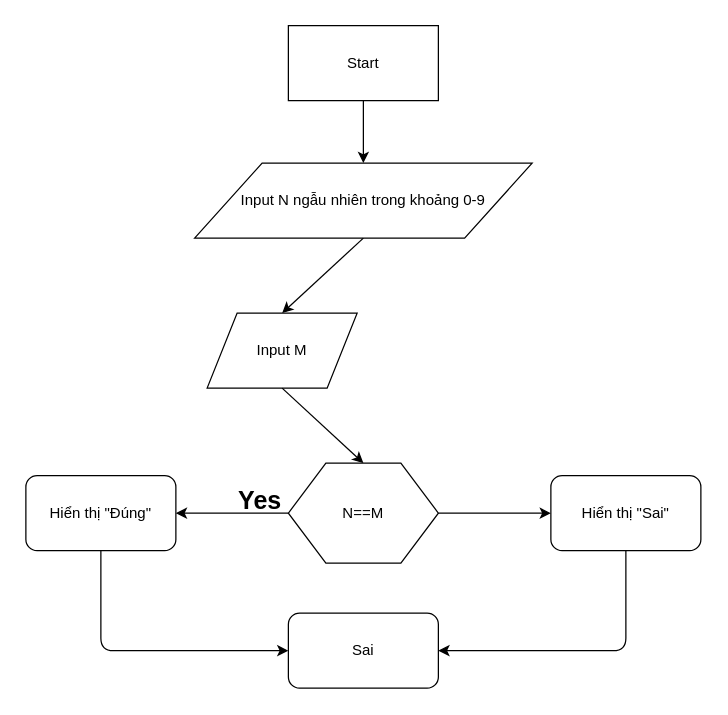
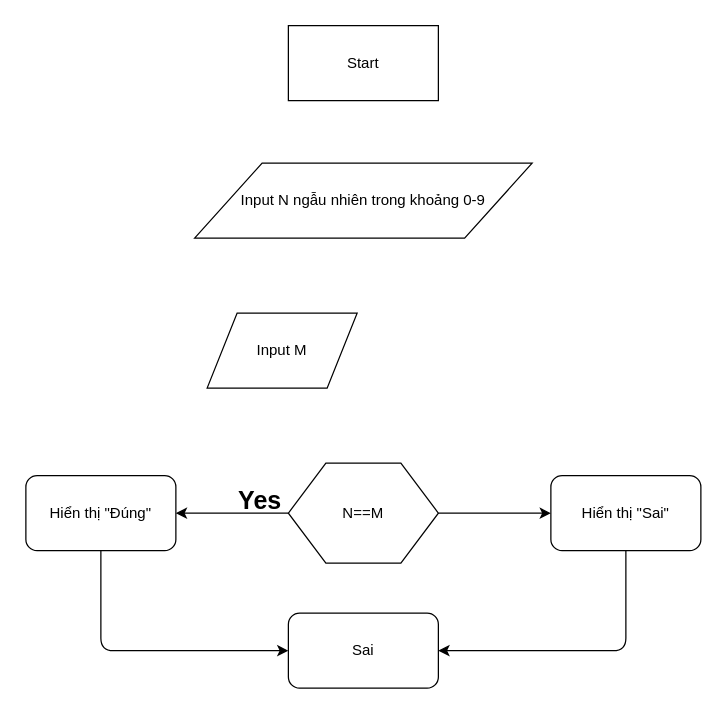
  <mxCell id="0" />
  <mxCell id="1" parent="0" />
  <mxCell id="2" value="Start" style="whiteSpace=wrap;html=1;rounded=0;" vertex="1" parent="1"><mxGeometry x="230" y="20" width="120" height="60" as="geometry" /></mxCell>
  <mxCell id="3" value="Input N ngẫu nhiên trong khoảng 0-9" style="shape=parallelogram;perimeter=parallelogramPerimeter;whiteSpace=wrap;html=1;" vertex="1" parent="1"><mxGeometry x="155" y="130" width="270" height="60" as="geometry" /></mxCell>
  <mxCell id="4" value="N==M" style="shape=hexagon;perimeter=hexagonPerimeter2;whiteSpace=wrap;html=1;" vertex="1" parent="1"><mxGeometry x="230" y="370" width="120" height="80" as="geometry" /></mxCell>
  <mxCell id="5" value="Hiển thị &quot;Đúng&quot;" style="rounded=1;whiteSpace=wrap;html=1;" vertex="1" parent="1"><mxGeometry x="20" y="380" width="120" height="60" as="geometry" /></mxCell>
  <mxCell id="6" value="Hiển thị &quot;Sai&quot;" style="rounded=1;whiteSpace=wrap;html=1;" vertex="1" parent="1"><mxGeometry x="440" y="380" width="120" height="60" as="geometry" /></mxCell>
  <mxCell id="7" value="Sai" style="rounded=1;whiteSpace=wrap;html=1;" vertex="1" parent="1"><mxGeometry x="230" y="490" width="120" height="60" as="geometry" /></mxCell>
  <mxCell id="8" value="Input M" style="shape=parallelogram;perimeter=parallelogramPerimeter;whiteSpace=wrap;html=1;" vertex="1" parent="1"><mxGeometry x="165" y="250" width="120" height="60" as="geometry" /></mxCell>
- <mxCell id="9" value="" style="endArrow=classic;html=1;exitX=0.5;exitY=1;exitDx=0;exitDy=0;entryX=0.5;entryY=0;entryDx=0;entryDy=0;" edge="1" parent="1" source="2" target="3"><mxGeometry width="50" height="50" relative="1" as="geometry"><mxPoint x="300" y="210" as="sourcePoint" /><mxPoint x="350" y="160" as="targetPoint" /></mxGeometry></mxCell>
- <mxCell id="10" value="" style="endArrow=classic;html=1;exitX=0.5;exitY=1;exitDx=0;exitDy=0;entryX=0.5;entryY=0;entryDx=0;entryDy=0;" edge="1" parent="1" source="3" target="8"><mxGeometry width="50" height="50" relative="1" as="geometry"><mxPoint x="300" y="210" as="sourcePoint" /><mxPoint x="350" y="160" as="targetPoint" /></mxGeometry></mxCell>
- <mxCell id="11" value="" style="endArrow=classic;html=1;exitX=0.5;exitY=1;exitDx=0;exitDy=0;entryX=0.5;entryY=0;entryDx=0;entryDy=0;" edge="1" parent="1" source="8" target="4"><mxGeometry width="50" height="50" relative="1" as="geometry"><mxPoint x="300" y="410" as="sourcePoint" /><mxPoint x="350" y="360" as="targetPoint" /></mxGeometry></mxCell>
  <mxCell id="12" value="" style="endArrow=classic;html=1;exitX=0;exitY=0.5;exitDx=0;exitDy=0;entryX=1;entryY=0.5;entryDx=0;entryDy=0;" edge="1" parent="1" source="4" target="5"><mxGeometry width="50" height="50" relative="1" as="geometry"><mxPoint x="300" y="410" as="sourcePoint" /><mxPoint x="350" y="360" as="targetPoint" /></mxGeometry></mxCell>
  <mxCell id="13" value="" style="endArrow=classic;html=1;exitX=1;exitY=0.5;exitDx=0;exitDy=0;entryX=0;entryY=0.5;entryDx=0;entryDy=0;" edge="1" parent="1" source="4" target="6"><mxGeometry width="50" height="50" relative="1" as="geometry"><mxPoint x="300" y="410" as="sourcePoint" /><mxPoint x="350" y="360" as="targetPoint" /></mxGeometry></mxCell>
  <mxCell id="14" value="" style="endArrow=classic;html=1;exitX=0.5;exitY=1;exitDx=0;exitDy=0;entryX=0;entryY=0.5;entryDx=0;entryDy=0;" edge="1" parent="1" source="5" target="7"><mxGeometry width="50" height="50" relative="1" as="geometry"><mxPoint x="300" y="410" as="sourcePoint" /><mxPoint x="80" y="530" as="targetPoint" /><Array as="points"><mxPoint x="80" y="520" /></Array></mxGeometry></mxCell>
  <mxCell id="15" value="" style="endArrow=classic;html=1;exitX=0.5;exitY=1;exitDx=0;exitDy=0;entryX=1;entryY=0.5;entryDx=0;entryDy=0;" edge="1" parent="1" source="6" target="7"><mxGeometry width="50" height="50" relative="1" as="geometry"><mxPoint x="300" y="410" as="sourcePoint" /><mxPoint x="350" y="360" as="targetPoint" /><Array as="points"><mxPoint x="500" y="520" /></Array></mxGeometry></mxCell>
  <mxCell id="16" value="Yes" style="text;html=1;align=center;verticalAlign=middle;resizable=0;points=[];autosize=1;fontStyle=1;fontSize=20;" vertex="1" parent="1"><mxGeometry x="182" y="384" width="50" height="30" as="geometry" /></mxCell>
